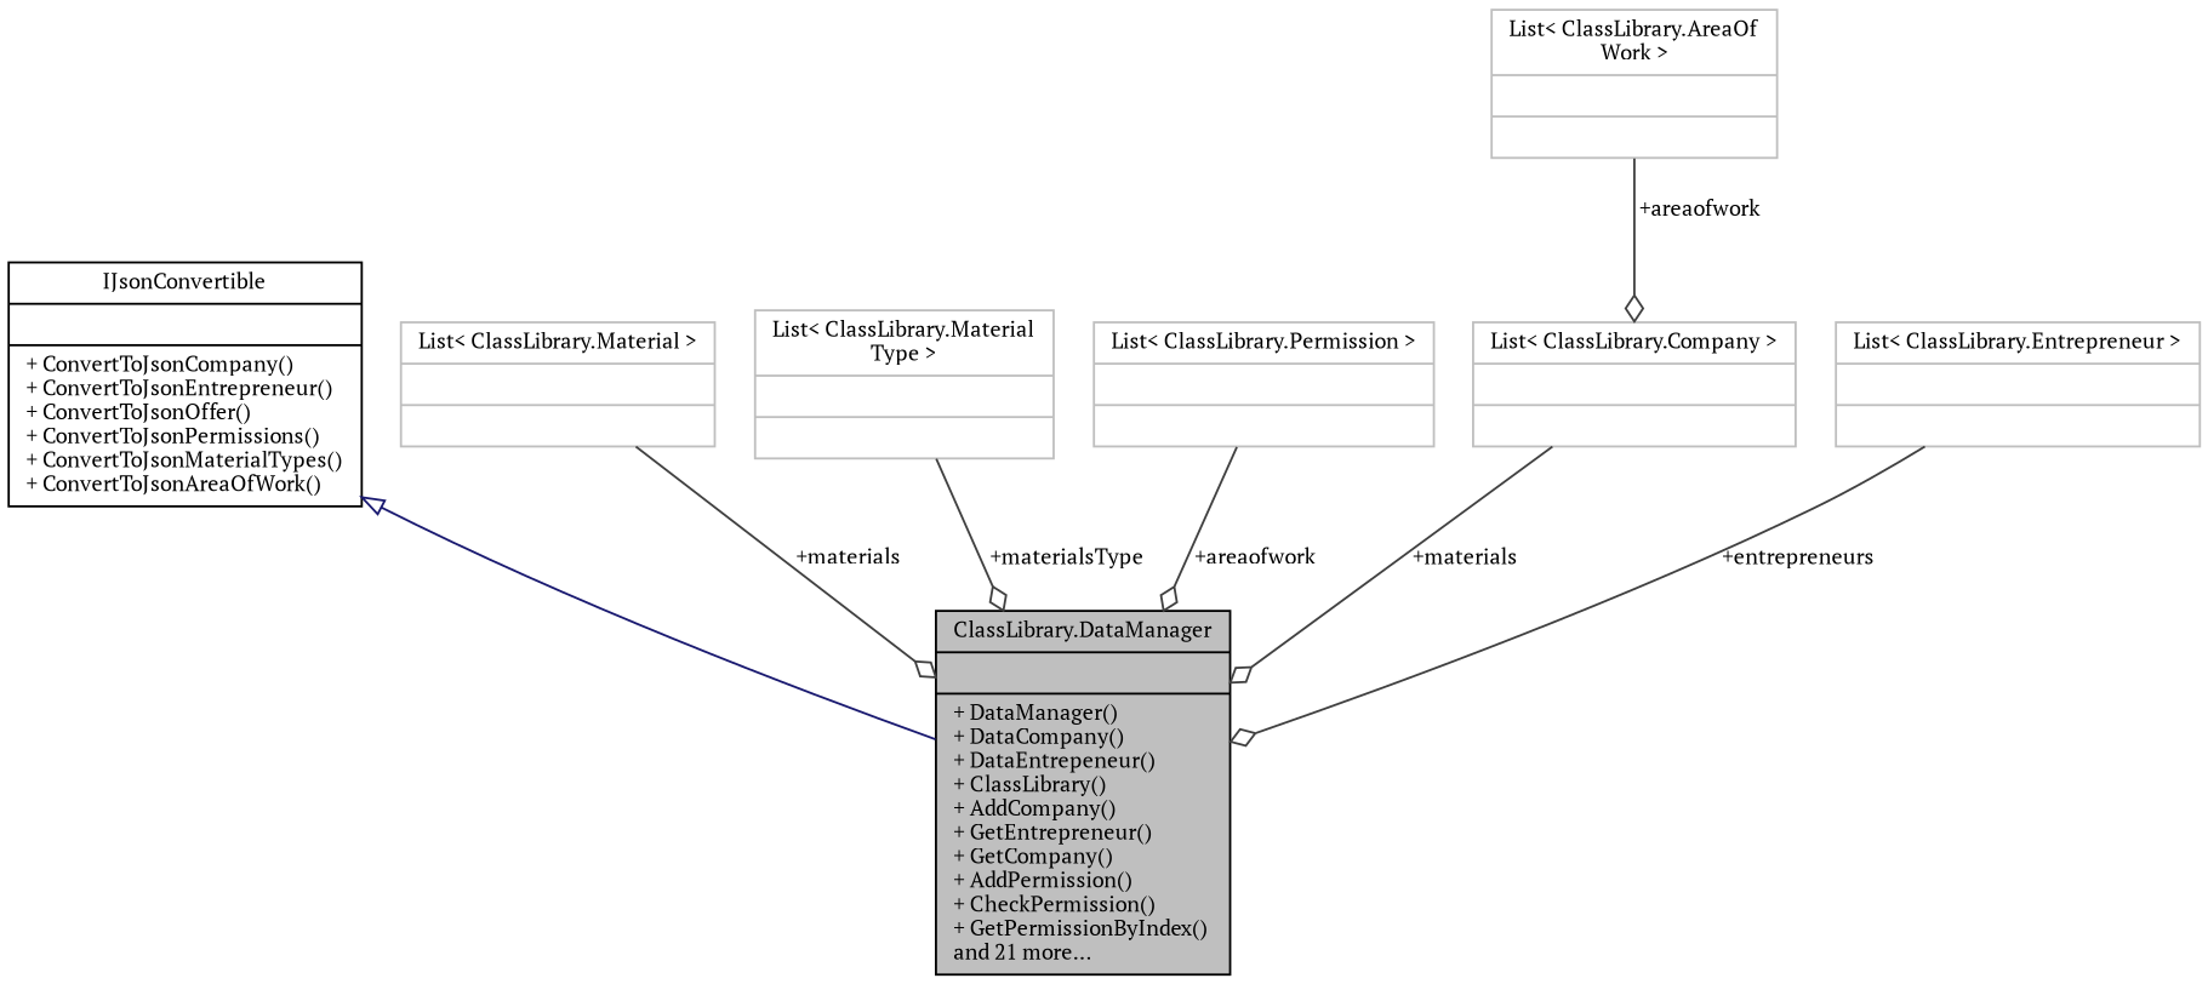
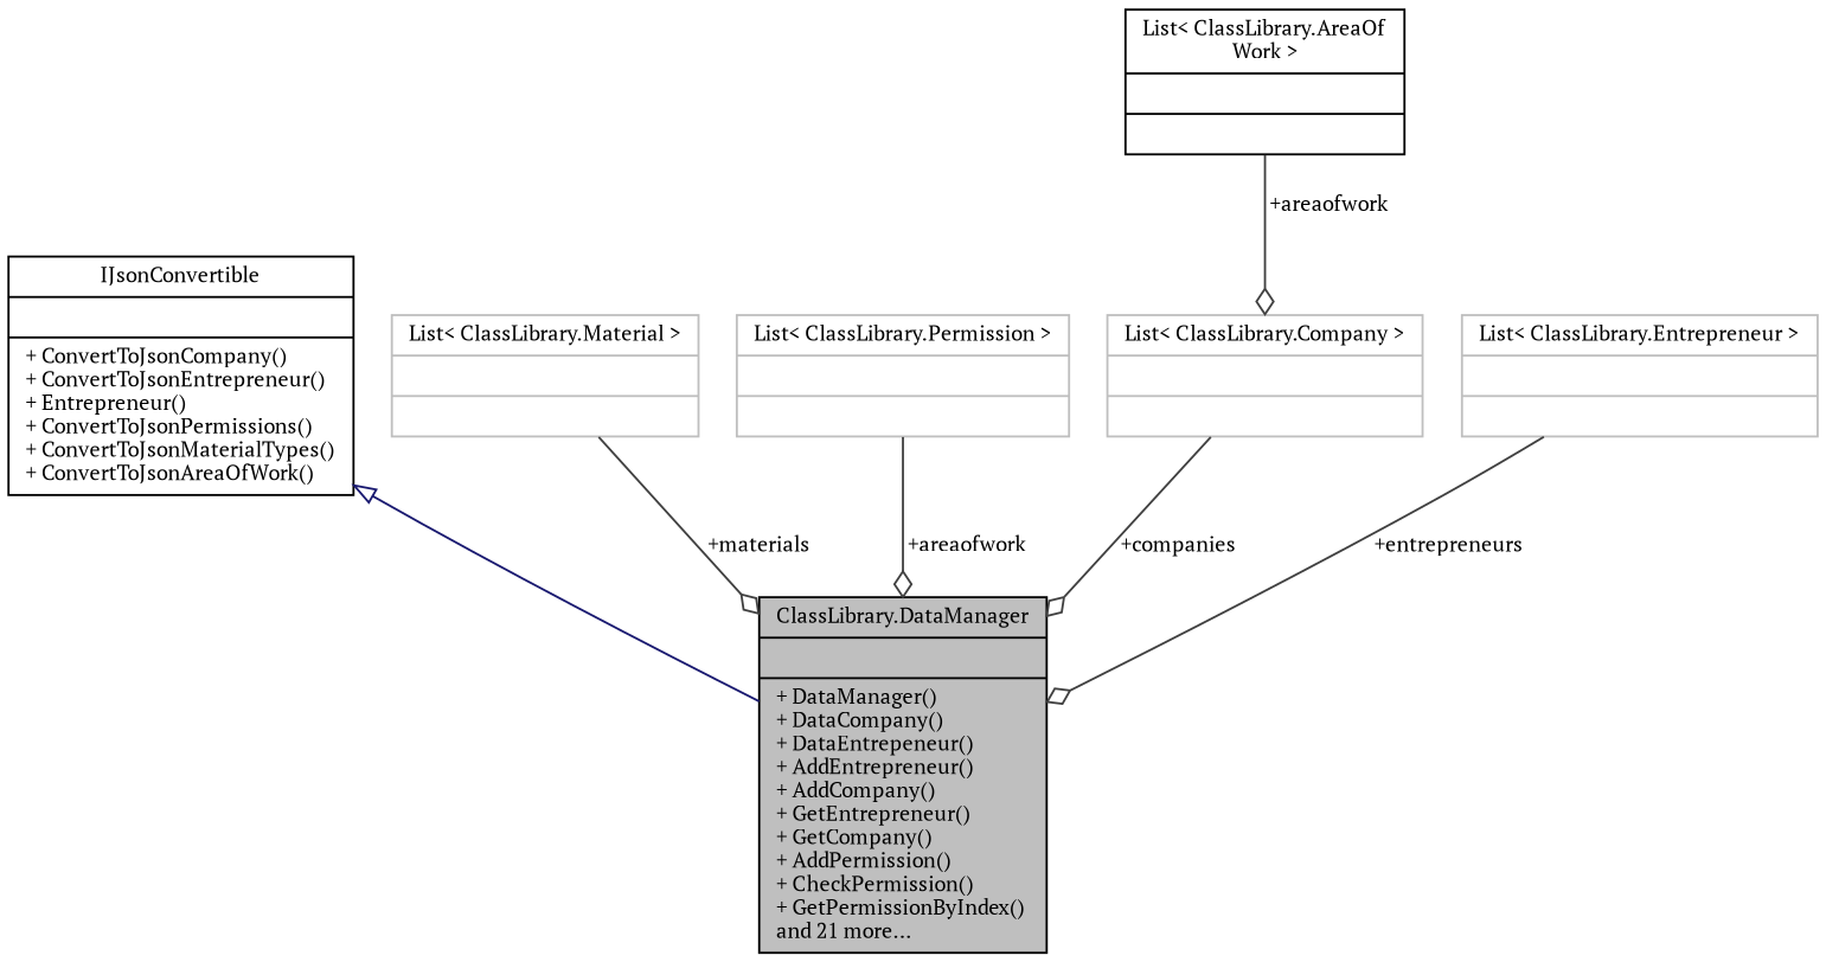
  digraph {
    fontname="PT Serif"
    node [color=grey75 fillcolor=white fontname="PT Serif" fontsize=10 shape=record style=filled]
    edge [color=grey25 fontname="PT Serif" fontsize=10 labelfontname=Helvetica labelfontsize=10 style=solid arrowhead=odiamond]
-   n1 [color=black fillcolor=grey75 fontcolor=black height=0.2 label="{ClassLibrary.DataManager\n||+ DataManager()\l+ DataCompany()\l+ DataEntrepeneur()\l+ ClassLibrary()\l+ AddCompany()\l+ GetEntrepreneur()\l+ GetCompany()\l+ AddPermission()\l+ CheckPermission()\l+ GetPermissionByIndex()\land 21 more...\l}" width=0.4]
-   n2 [color=black height=0.2 label="{IJsonConvertible\n||+ ConvertToJsonCompany()\l+ ConvertToJsonEntrepreneur()\l+ ConvertToJsonOffer()\l+ ConvertToJsonPermissions()\l+ ConvertToJsonMaterialTypes()\l+ ConvertToJsonAreaOfWork()\l}" width=0.4]
+   n1 [color=black fillcolor=grey75 fontcolor=black height=0.2 label="{ClassLibrary.DataManager\n||+ DataManager()\l+ DataCompany()\l+ DataEntrepeneur()\l+ AddEntrepreneur()\l+ AddCompany()\l+ GetEntrepreneur()\l+ GetCompany()\l+ AddPermission()\l+ CheckPermission()\l+ GetPermissionByIndex()\land 21 more...\l}" width=0.4]
+   n2 [color=black height=0.2 label="{IJsonConvertible\n||+ ConvertToJsonCompany()\l+ ConvertToJsonEntrepreneur()\l+ Entrepreneur()\l+ ConvertToJsonPermissions()\l+ ConvertToJsonMaterialTypes()\l+ ConvertToJsonAreaOfWork()\l}" width=0.4]
    n3 [height=0.2 label="{List\< ClassLibrary.Material \>\n||}" width=0.4]
-   n4 [height=0.2 label="{List\< ClassLibrary.Material\lType \>\n||}" width=0.4]
    n5 [height=0.2 label="{List\< ClassLibrary.Permission \>\n||}" width=0.4]
    n6 [height=0.2 label="{List\< ClassLibrary.Company \>\n||}" width=0.4]
    n7 [height=0.2 label="{List\< ClassLibrary.Entrepreneur \>\n||}" width=0.4]
-   n8 [height=0.2 label="{List\< ClassLibrary.AreaOf\lWork \>\n||}" width=0.4]
+   n8 [color=black height=0.2 label="{List\< ClassLibrary.AreaOf\lWork \>\n||}" width=0.4]
    n2 -> n1 [arrowtail=onormal color=midnightblue dir=back arrowhead=""]
    n3 -> n1 [label=" +materials"]
-   n4 -> n1 [label=" +materialsType"]
    n5 -> n1 [label=" +areaofwork"]
-   n6 -> n1 [label=" +materials"]
+   n6 -> n1 [label=" +companies"]
    n7 -> n1 [label=" +entrepreneurs"]
    n8 -> n6 [label=" +areaofwork"]
  }
